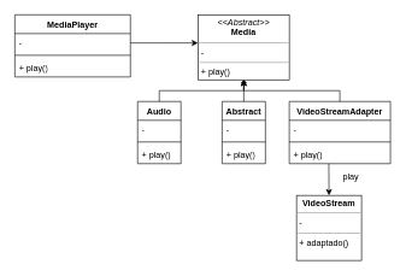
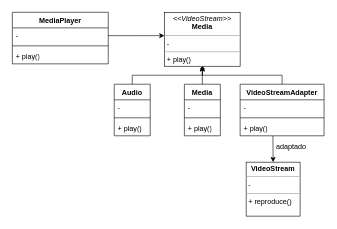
  <mxCell id="0" />
  <mxCell id="1" parent="0" />
  <mxCell id="2" value="MediaPlayer" style="swimlane;fontStyle=1;align=center;verticalAlign=top;childLayout=stackLayout;horizontal=1;startSize=26;horizontalStack=0;resizeParent=1;resizeParentMax=0;resizeLast=0;collapsible=1;marginBottom=0;whiteSpace=wrap;html=1;" vertex="1" parent="1"><mxGeometry x="20" y="20" width="160" height="86" as="geometry" /></mxCell>
  <mxCell id="3" value="-" style="text;strokeColor=none;fillColor=none;align=left;verticalAlign=top;spacingLeft=4;spacingRight=4;overflow=hidden;rotatable=0;points=[[0,0.5],[1,0.5]];portConstraint=eastwest;whiteSpace=wrap;html=1;" vertex="1" parent="2"><mxGeometry y="26" width="160" height="26" as="geometry" /></mxCell>
  <mxCell id="4" value="" style="line;strokeWidth=1;fillColor=none;align=left;verticalAlign=middle;spacingTop=-1;spacingLeft=3;spacingRight=3;rotatable=0;labelPosition=right;points=[];portConstraint=eastwest;strokeColor=inherit;" vertex="1" parent="2"><mxGeometry y="52" width="160" height="8" as="geometry" /></mxCell>
  <mxCell id="5" value="+ play()" style="text;strokeColor=none;fillColor=none;align=left;verticalAlign=top;spacingLeft=4;spacingRight=4;overflow=hidden;rotatable=0;points=[[0,0.5],[1,0.5]];portConstraint=eastwest;whiteSpace=wrap;html=1;" vertex="1" parent="2"><mxGeometry y="60" width="160" height="26" as="geometry" /></mxCell>
  <mxCell id="6" value="Audio" style="swimlane;fontStyle=1;align=center;verticalAlign=top;childLayout=stackLayout;horizontal=1;startSize=26;horizontalStack=0;resizeParent=1;resizeParentMax=0;resizeLast=0;collapsible=1;marginBottom=0;whiteSpace=wrap;html=1;" vertex="1" parent="1"><mxGeometry x="190" y="140" width="60" height="86" as="geometry" /></mxCell>
  <mxCell id="7" value="-" style="text;strokeColor=none;fillColor=none;align=left;verticalAlign=top;spacingLeft=4;spacingRight=4;overflow=hidden;rotatable=0;points=[[0,0.5],[1,0.5]];portConstraint=eastwest;whiteSpace=wrap;html=1;" vertex="1" parent="6"><mxGeometry y="26" width="60" height="26" as="geometry" /></mxCell>
  <mxCell id="8" value="" style="line;strokeWidth=1;fillColor=none;align=left;verticalAlign=middle;spacingTop=-1;spacingLeft=3;spacingRight=3;rotatable=0;labelPosition=right;points=[];portConstraint=eastwest;strokeColor=inherit;" vertex="1" parent="6"><mxGeometry y="52" width="60" height="8" as="geometry" /></mxCell>
  <mxCell id="9" value="+ play()" style="text;strokeColor=none;fillColor=none;align=left;verticalAlign=top;spacingLeft=4;spacingRight=4;overflow=hidden;rotatable=0;points=[[0,0.5],[1,0.5]];portConstraint=eastwest;whiteSpace=wrap;html=1;" vertex="1" parent="6"><mxGeometry y="60" width="60" height="26" as="geometry" /></mxCell>
- <mxCell id="10" value="Abstract" style="swimlane;fontStyle=1;align=center;verticalAlign=top;childLayout=stackLayout;horizontal=1;startSize=26;horizontalStack=0;resizeParent=1;resizeParentMax=0;resizeLast=0;collapsible=1;marginBottom=0;whiteSpace=wrap;html=1;" vertex="1" parent="1"><mxGeometry x="307" y="140" width="60" height="86" as="geometry" /></mxCell>
+ <mxCell id="10" value="Media" style="swimlane;fontStyle=1;align=center;verticalAlign=top;childLayout=stackLayout;horizontal=1;startSize=26;horizontalStack=0;resizeParent=1;resizeParentMax=0;resizeLast=0;collapsible=1;marginBottom=0;whiteSpace=wrap;html=1;" vertex="1" parent="1"><mxGeometry x="307" y="140" width="60" height="86" as="geometry" /></mxCell>
  <mxCell id="11" value="-" style="text;strokeColor=none;fillColor=none;align=left;verticalAlign=top;spacingLeft=4;spacingRight=4;overflow=hidden;rotatable=0;points=[[0,0.5],[1,0.5]];portConstraint=eastwest;whiteSpace=wrap;html=1;" vertex="1" parent="10"><mxGeometry y="26" width="60" height="26" as="geometry" /></mxCell>
  <mxCell id="12" value="" style="line;strokeWidth=1;fillColor=none;align=left;verticalAlign=middle;spacingTop=-1;spacingLeft=3;spacingRight=3;rotatable=0;labelPosition=right;points=[];portConstraint=eastwest;strokeColor=inherit;" vertex="1" parent="10"><mxGeometry y="52" width="60" height="8" as="geometry" /></mxCell>
  <mxCell id="13" value="+ play()" style="text;strokeColor=none;fillColor=none;align=left;verticalAlign=top;spacingLeft=4;spacingRight=4;overflow=hidden;rotatable=0;points=[[0,0.5],[1,0.5]];portConstraint=eastwest;whiteSpace=wrap;html=1;" vertex="1" parent="10"><mxGeometry y="60" width="60" height="26" as="geometry" /></mxCell>
- <mxCell id="14" value="&lt;p style=&quot;margin:0px;margin-top:4px;text-align:center;&quot;&gt;&lt;i&gt;&amp;lt;&amp;lt;Abstract&amp;gt;&amp;gt;&lt;/i&gt;&lt;br&gt;&lt;b&gt;Media&lt;/b&gt;&lt;/p&gt;&lt;hr size=&quot;1&quot;&gt;&lt;p style=&quot;margin:0px;margin-left:4px;&quot;&gt;-&lt;/p&gt;&lt;hr size=&quot;1&quot;&gt;&lt;p style=&quot;margin:0px;margin-left:4px;&quot;&gt;+ play()&lt;br&gt;&lt;/p&gt;" style="verticalAlign=top;align=left;overflow=fill;fontSize=12;fontFamily=Helvetica;html=1;whiteSpace=wrap;" vertex="1" parent="1"><mxGeometry x="274" y="20" width="126" height="90" as="geometry" /></mxCell>
- <mxCell id="15" value="&lt;p style=&quot;margin:0px;margin-top:4px;text-align:center;&quot;&gt;&lt;b&gt;VideoStream&lt;/b&gt;&lt;/p&gt;&lt;hr size=&quot;1&quot;&gt;&lt;p style=&quot;margin:0px;margin-left:4px;&quot;&gt;-&lt;/p&gt;&lt;hr size=&quot;1&quot;&gt;&lt;p style=&quot;margin:0px;margin-left:4px;&quot;&gt;+ adaptado()&lt;/p&gt;" style="verticalAlign=top;align=left;overflow=fill;fontSize=12;fontFamily=Helvetica;html=1;whiteSpace=wrap;" vertex="1" parent="1"><mxGeometry x="410" y="270" width="90" height="90" as="geometry" /></mxCell>
+ <mxCell id="14" value="&lt;p style=&quot;margin:0px;margin-top:4px;text-align:center;&quot;&gt;&lt;i&gt;&amp;lt;&amp;lt;VideoStream&amp;gt;&amp;gt;&lt;/i&gt;&lt;br&gt;&lt;b&gt;Media&lt;/b&gt;&lt;/p&gt;&lt;hr size=&quot;1&quot;&gt;&lt;p style=&quot;margin:0px;margin-left:4px;&quot;&gt;-&lt;/p&gt;&lt;hr size=&quot;1&quot;&gt;&lt;p style=&quot;margin:0px;margin-left:4px;&quot;&gt;+ play()&lt;br&gt;&lt;/p&gt;" style="verticalAlign=top;align=left;overflow=fill;fontSize=12;fontFamily=Helvetica;html=1;whiteSpace=wrap;" vertex="1" parent="1"><mxGeometry x="274" y="20" width="126" height="90" as="geometry" /></mxCell>
+ <mxCell id="15" value="&lt;p style=&quot;margin:0px;margin-top:4px;text-align:center;&quot;&gt;&lt;b&gt;VideoStream&lt;/b&gt;&lt;/p&gt;&lt;hr size=&quot;1&quot;&gt;&lt;p style=&quot;margin:0px;margin-left:4px;&quot;&gt;-&lt;/p&gt;&lt;hr size=&quot;1&quot;&gt;&lt;p style=&quot;margin:0px;margin-left:4px;&quot;&gt;+ reproduce()&lt;/p&gt;" style="verticalAlign=top;align=left;overflow=fill;fontSize=12;fontFamily=Helvetica;html=1;whiteSpace=wrap;" vertex="1" parent="1"><mxGeometry x="410" y="270" width="90" height="90" as="geometry" /></mxCell>
  <mxCell id="16" value="VideoStreamAdapter" style="swimlane;fontStyle=1;align=center;verticalAlign=top;childLayout=stackLayout;horizontal=1;startSize=26;horizontalStack=0;resizeParent=1;resizeParentMax=0;resizeLast=0;collapsible=1;marginBottom=0;whiteSpace=wrap;html=1;" vertex="1" parent="1"><mxGeometry x="400" y="140" width="140" height="86" as="geometry" /></mxCell>
  <mxCell id="17" value="-" style="text;strokeColor=none;fillColor=none;align=left;verticalAlign=top;spacingLeft=4;spacingRight=4;overflow=hidden;rotatable=0;points=[[0,0.5],[1,0.5]];portConstraint=eastwest;whiteSpace=wrap;html=1;" vertex="1" parent="16"><mxGeometry y="26" width="140" height="26" as="geometry" /></mxCell>
  <mxCell id="18" value="" style="line;strokeWidth=1;fillColor=none;align=left;verticalAlign=middle;spacingTop=-1;spacingLeft=3;spacingRight=3;rotatable=0;labelPosition=right;points=[];portConstraint=eastwest;strokeColor=inherit;" vertex="1" parent="16"><mxGeometry y="52" width="140" height="8" as="geometry" /></mxCell>
  <mxCell id="19" value="+ play()" style="text;strokeColor=none;fillColor=none;align=left;verticalAlign=top;spacingLeft=4;spacingRight=4;overflow=hidden;rotatable=0;points=[[0,0.5],[1,0.5]];portConstraint=eastwest;whiteSpace=wrap;html=1;" vertex="1" parent="16"><mxGeometry y="60" width="140" height="26" as="geometry" /></mxCell>
  <mxCell id="20" value="" style="endArrow=classic;html=1;rounded=0;exitX=0.5;exitY=0;exitDx=0;exitDy=0;entryX=0.5;entryY=1;entryDx=0;entryDy=0;edgeStyle=orthogonalEdgeStyle;" edge="1" parent="1" source="6" target="14"><mxGeometry width="50" height="50" relative="1" as="geometry"><mxPoint x="690" y="180" as="sourcePoint" /><mxPoint x="740" y="130" as="targetPoint" /></mxGeometry></mxCell>
  <mxCell id="21" value="" style="endArrow=diamond;html=1;rounded=0;entryX=0.5;entryY=1;entryDx=0;entryDy=0;exitX=0.5;exitY=0;exitDx=0;exitDy=0;" edge="1" parent="1" source="10" target="14"><mxGeometry width="50" height="50" relative="1" as="geometry"><mxPoint x="410" y="200" as="sourcePoint" /><mxPoint x="460" y="150" as="targetPoint" /></mxGeometry></mxCell>
  <mxCell id="22" value="" style="endArrow=classic;html=1;rounded=0;entryX=0.5;entryY=1;entryDx=0;entryDy=0;exitX=0.5;exitY=0;exitDx=0;exitDy=0;edgeStyle=orthogonalEdgeStyle;" edge="1" parent="1" source="16" target="14"><mxGeometry width="50" height="50" relative="1" as="geometry"><mxPoint x="380" y="150" as="sourcePoint" /><mxPoint x="380" y="118" as="targetPoint" /></mxGeometry></mxCell>
  <mxCell id="23" value="" style="endArrow=classic;html=1;rounded=0;entryX=0.5;entryY=0;entryDx=0;entryDy=0;exitX=0.391;exitY=1.004;exitDx=0;exitDy=0;exitPerimeter=0;" edge="1" parent="1" source="19" target="15"><mxGeometry width="50" height="50" relative="1" as="geometry"><mxPoint x="490" y="240" as="sourcePoint" /><mxPoint x="460" y="150" as="targetPoint" /></mxGeometry></mxCell>
- <mxCell id="24" value="play" style="text;html=1;align=center;verticalAlign=middle;resizable=0;points=[];autosize=1;strokeColor=none;fillColor=none;" vertex="1" parent="1"><mxGeometry x="450" y="230" width="70" height="30" as="geometry" /></mxCell>
+ <mxCell id="24" value="adaptado" style="text;html=1;align=center;verticalAlign=middle;resizable=0;points=[];autosize=1;strokeColor=none;fillColor=none;" vertex="1" parent="1"><mxGeometry x="450" y="230" width="70" height="30" as="geometry" /></mxCell>
  <mxCell id="25" value="" style="endArrow=classic;html=1;rounded=0;exitX=1;exitY=0.5;exitDx=0;exitDy=0;entryX=-0.003;entryY=0.433;entryDx=0;entryDy=0;entryPerimeter=0;" edge="1" parent="1" source="3" target="14"><mxGeometry width="50" height="50" relative="1" as="geometry"><mxPoint x="340" y="140" as="sourcePoint" /><mxPoint x="390" y="90" as="targetPoint" /></mxGeometry></mxCell>
